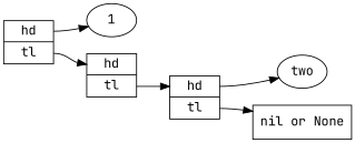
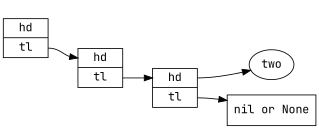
  digraph {
    fontname="JetBrains Mono"
    rankdir=LR
    node [fontname="JetBrains Mono" shape=record]
    edge [fontname="JetBrains Mono" tailport=f1]
    n1 [label="<f0> hd |<f1> tl "]
-   n2 [label=1 shape=""]
    n3 [label="<f0> hd |<f1> tl "]
    n4 [label="<f0> hd |<f1> tl "]
    n5 [label=two shape=""]
    n6 [label="nil or None"]
-   n1 -> n2 [tailport=f0]
    n1 -> n3 [headport=f0]
    n3 -> n4 [headport=f0]
    n4 -> n5 [tailport=f0]
    n4 -> n6
  }
